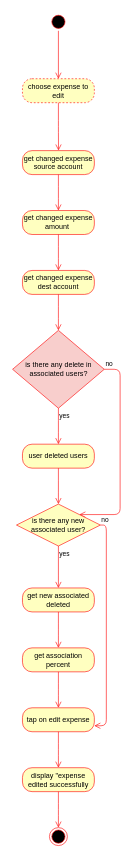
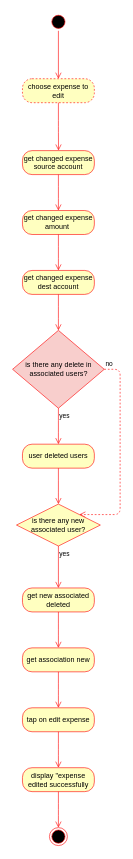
  <mxCell id="0" />
  <mxCell id="1" parent="0" />
  <mxCell id="2" value="" style="ellipse;html=1;shape=startState;fillColor=#000000;strokeColor=#ff0000;" vertex="1" parent="1"><mxGeometry x="82" y="20" width="30" height="30" as="geometry" /></mxCell>
  <mxCell id="3" value="" style="edgeStyle=orthogonalEdgeStyle;html=1;verticalAlign=bottom;endArrow=open;endSize=8;strokeColor=#ff0000;entryX=0.5;entryY=0;entryDx=0;entryDy=0;" edge="1" source="2" parent="1" target="4"><mxGeometry relative="1" as="geometry"><mxPoint x="97" y="110" as="targetPoint" /></mxGeometry></mxCell>
  <mxCell id="4" value="choose expense to edit" style="rounded=1;whiteSpace=wrap;html=1;arcSize=40;fontColor=#000000;fillColor=#ffffc0;strokeColor=#ff0000;dashed=1;" vertex="1" parent="1"><mxGeometry x="37" y="130" width="120" height="40" as="geometry" /></mxCell>
  <mxCell id="5" value="" style="edgeStyle=orthogonalEdgeStyle;html=1;verticalAlign=bottom;endArrow=open;endSize=8;strokeColor=#ff0000;entryX=0.5;entryY=0;entryDx=0;entryDy=0;" edge="1" source="4" parent="1"><mxGeometry relative="1" as="geometry"><mxPoint x="97.167" y="249.833" as="targetPoint" /></mxGeometry></mxCell>
  <mxCell id="6" value="get changed expense source account" style="rounded=1;whiteSpace=wrap;html=1;arcSize=40;fontColor=#000000;fillColor=#ffffc0;strokeColor=#ff0000;" vertex="1" parent="1"><mxGeometry x="37" y="250" width="120" height="40" as="geometry" /></mxCell>
  <mxCell id="7" value="" style="edgeStyle=orthogonalEdgeStyle;html=1;verticalAlign=bottom;endArrow=open;endSize=8;strokeColor=#ff0000;" edge="1" source="6" parent="1"><mxGeometry relative="1" as="geometry"><mxPoint x="97" y="350" as="targetPoint" /></mxGeometry></mxCell>
  <mxCell id="8" value="get changed expense amount&amp;nbsp;" style="rounded=1;whiteSpace=wrap;html=1;arcSize=40;fontColor=#000000;fillColor=#ffffc0;strokeColor=#ff0000;" vertex="1" parent="1"><mxGeometry x="37" y="350" width="120" height="40" as="geometry" /></mxCell>
  <mxCell id="9" value="" style="edgeStyle=orthogonalEdgeStyle;html=1;verticalAlign=bottom;endArrow=open;endSize=8;strokeColor=#ff0000;" edge="1" source="8" parent="1"><mxGeometry relative="1" as="geometry"><mxPoint x="97" y="450" as="targetPoint" /></mxGeometry></mxCell>
  <mxCell id="10" value="get changed expense dest account" style="rounded=1;whiteSpace=wrap;html=1;arcSize=40;fontColor=#000000;fillColor=#ffffc0;strokeColor=#ff0000;" vertex="1" parent="1"><mxGeometry x="37" y="450" width="120" height="40" as="geometry" /></mxCell>
  <mxCell id="11" value="" style="edgeStyle=orthogonalEdgeStyle;html=1;verticalAlign=bottom;endArrow=open;endSize=8;strokeColor=#ff0000;" edge="1" source="10" parent="1"><mxGeometry relative="1" as="geometry"><mxPoint x="97" y="550" as="targetPoint" /></mxGeometry></mxCell>
  <mxCell id="12" value="is there any delete in associated users?" style="rhombus;whiteSpace=wrap;html=1;fillColor=#f8cecc;strokeColor=#ff0000;" vertex="1" parent="1"><mxGeometry x="20.5" y="550" width="153" height="130" as="geometry" /></mxCell>
- <mxCell id="13" value="no" style="edgeStyle=orthogonalEdgeStyle;html=1;align=left;verticalAlign=bottom;endArrow=open;endSize=8;strokeColor=#ff0000;entryX=1;entryY=0;entryDx=0;entryDy=0;" edge="1" source="12" parent="1" target="17"><mxGeometry x="-1" relative="1" as="geometry"><mxPoint x="220" y="615" as="targetPoint" /><Array as="points"><mxPoint x="200" y="615" /><mxPoint x="200" y="857" /></Array></mxGeometry></mxCell>
+ <mxCell id="13" value="no" style="edgeStyle=orthogonalEdgeStyle;html=1;align=left;verticalAlign=bottom;endArrow=open;endSize=8;strokeColor=#ff0000;entryX=1;entryY=0;entryDx=0;entryDy=0;dashed=1;" edge="1" source="12" parent="1" target="17"><mxGeometry x="-1" relative="1" as="geometry"><mxPoint x="220" y="615" as="targetPoint" /><Array as="points"><mxPoint x="200" y="615" /><mxPoint x="200" y="857" /></Array></mxGeometry></mxCell>
  <mxCell id="14" value="yes" style="edgeStyle=orthogonalEdgeStyle;html=1;align=left;verticalAlign=top;endArrow=open;endSize=8;strokeColor=#ff0000;" edge="1" source="12" parent="1"><mxGeometry x="-1" relative="1" as="geometry"><mxPoint x="97" y="740" as="targetPoint" /></mxGeometry></mxCell>
  <mxCell id="15" value="user deleted users" style="rounded=1;whiteSpace=wrap;html=1;arcSize=40;fontColor=#000000;fillColor=#ffffc0;strokeColor=#ff0000;" vertex="1" parent="1"><mxGeometry x="37" y="740" width="120" height="40" as="geometry" /></mxCell>
  <mxCell id="16" value="" style="edgeStyle=orthogonalEdgeStyle;html=1;verticalAlign=bottom;endArrow=open;endSize=8;strokeColor=#ff0000;" edge="1" source="15" parent="1"><mxGeometry relative="1" as="geometry"><mxPoint x="97" y="840" as="targetPoint" /></mxGeometry></mxCell>
  <mxCell id="17" value="is there any new associated user?" style="rhombus;whiteSpace=wrap;html=1;fillColor=#ffffc0;strokeColor=#ff0000;" vertex="1" parent="1"><mxGeometry x="27" y="840" width="140" height="70" as="geometry" /></mxCell>
- <mxCell id="18" value="no" style="edgeStyle=orthogonalEdgeStyle;html=1;align=left;verticalAlign=bottom;endArrow=open;endSize=8;strokeColor=#ff0000;entryX=1;entryY=0.75;entryDx=0;entryDy=0;" edge="1" source="17" parent="1" target="24"><mxGeometry x="-1" relative="1" as="geometry"><mxPoint x="234" y="870" as="targetPoint" /><Array as="points"><mxPoint x="177" y="875" /><mxPoint x="177" y="1210" /></Array></mxGeometry></mxCell>
  <mxCell id="19" value="yes" style="edgeStyle=orthogonalEdgeStyle;html=1;align=left;verticalAlign=top;endArrow=open;endSize=8;strokeColor=#ff0000;" edge="1" source="17" parent="1"><mxGeometry x="-1" relative="1" as="geometry"><mxPoint x="97" y="980" as="targetPoint" /><Array as="points"><mxPoint x="97" y="970" /></Array></mxGeometry></mxCell>
  <mxCell id="20" value="get new associated deleted" style="rounded=1;whiteSpace=wrap;html=1;arcSize=40;fontColor=#000000;fillColor=#ffffc0;strokeColor=#ff0000;" vertex="1" parent="1"><mxGeometry x="37" y="980" width="120" height="40" as="geometry" /></mxCell>
  <mxCell id="21" value="" style="edgeStyle=orthogonalEdgeStyle;html=1;verticalAlign=bottom;endArrow=open;endSize=8;strokeColor=#ff0000;" edge="1" source="20" parent="1"><mxGeometry relative="1" as="geometry"><mxPoint x="97" y="1080" as="targetPoint" /></mxGeometry></mxCell>
- <mxCell id="22" value="get association percent" style="rounded=1;whiteSpace=wrap;html=1;arcSize=40;fontColor=#000000;fillColor=#ffffc0;strokeColor=#ff0000;" vertex="1" parent="1"><mxGeometry x="37" y="1080" width="120" height="40" as="geometry" /></mxCell>
+ <mxCell id="22" value="get association new" style="rounded=1;whiteSpace=wrap;html=1;arcSize=40;fontColor=#000000;fillColor=#ffffc0;strokeColor=#ff0000;" vertex="1" parent="1"><mxGeometry x="37" y="1080" width="120" height="40" as="geometry" /></mxCell>
  <mxCell id="23" value="" style="edgeStyle=orthogonalEdgeStyle;html=1;verticalAlign=bottom;endArrow=open;endSize=8;strokeColor=#ff0000;" edge="1" source="22" parent="1"><mxGeometry relative="1" as="geometry"><mxPoint x="97" y="1180" as="targetPoint" /></mxGeometry></mxCell>
  <mxCell id="24" value="tap on edit expense" style="rounded=1;whiteSpace=wrap;html=1;arcSize=40;fontColor=#000000;fillColor=#ffffc0;strokeColor=#ff0000;" vertex="1" parent="1"><mxGeometry x="37" y="1180" width="120" height="40" as="geometry" /></mxCell>
  <mxCell id="25" value="" style="edgeStyle=orthogonalEdgeStyle;html=1;verticalAlign=bottom;endArrow=open;endSize=8;strokeColor=#ff0000;" edge="1" source="24" parent="1"><mxGeometry relative="1" as="geometry"><mxPoint x="97" y="1280" as="targetPoint" /></mxGeometry></mxCell>
  <mxCell id="26" value="display &quot;expense edited successfully" style="rounded=1;whiteSpace=wrap;html=1;arcSize=40;fontColor=#000000;fillColor=#ffffc0;strokeColor=#ff0000;" vertex="1" parent="1"><mxGeometry x="37" y="1280" width="120" height="40" as="geometry" /></mxCell>
  <mxCell id="27" value="" style="edgeStyle=orthogonalEdgeStyle;html=1;verticalAlign=bottom;endArrow=open;endSize=8;strokeColor=#ff0000;" edge="1" source="26" parent="1"><mxGeometry relative="1" as="geometry"><mxPoint x="97" y="1380" as="targetPoint" /></mxGeometry></mxCell>
  <mxCell id="28" value="" style="ellipse;html=1;shape=endState;fillColor=#000000;strokeColor=#ff0000;" vertex="1" parent="1"><mxGeometry x="82" y="1380" width="30" height="30" as="geometry" /></mxCell>
